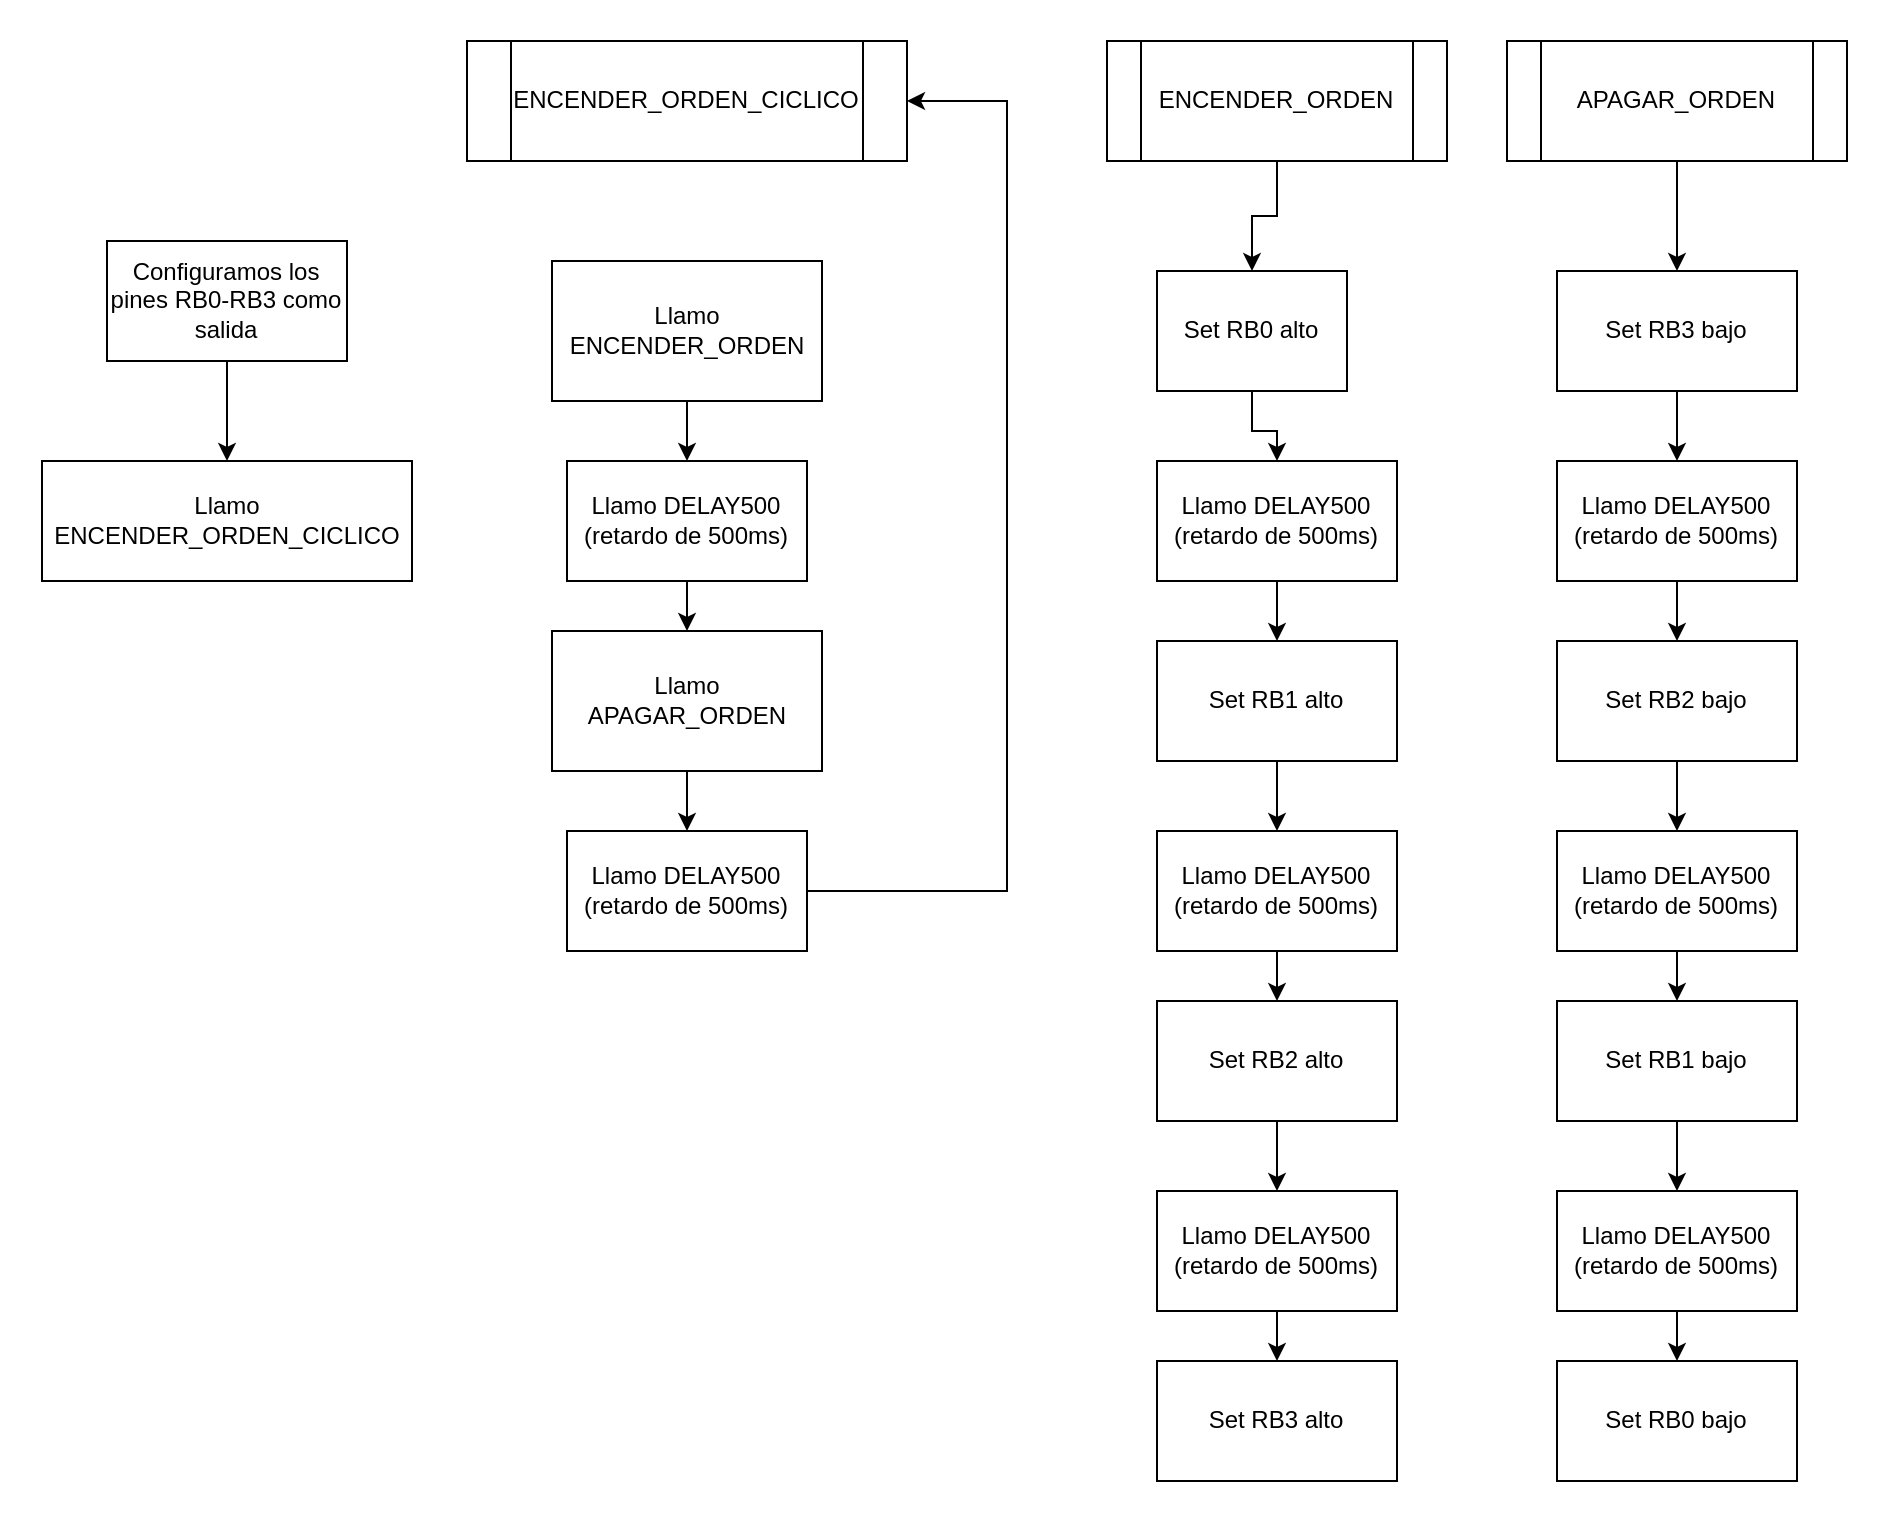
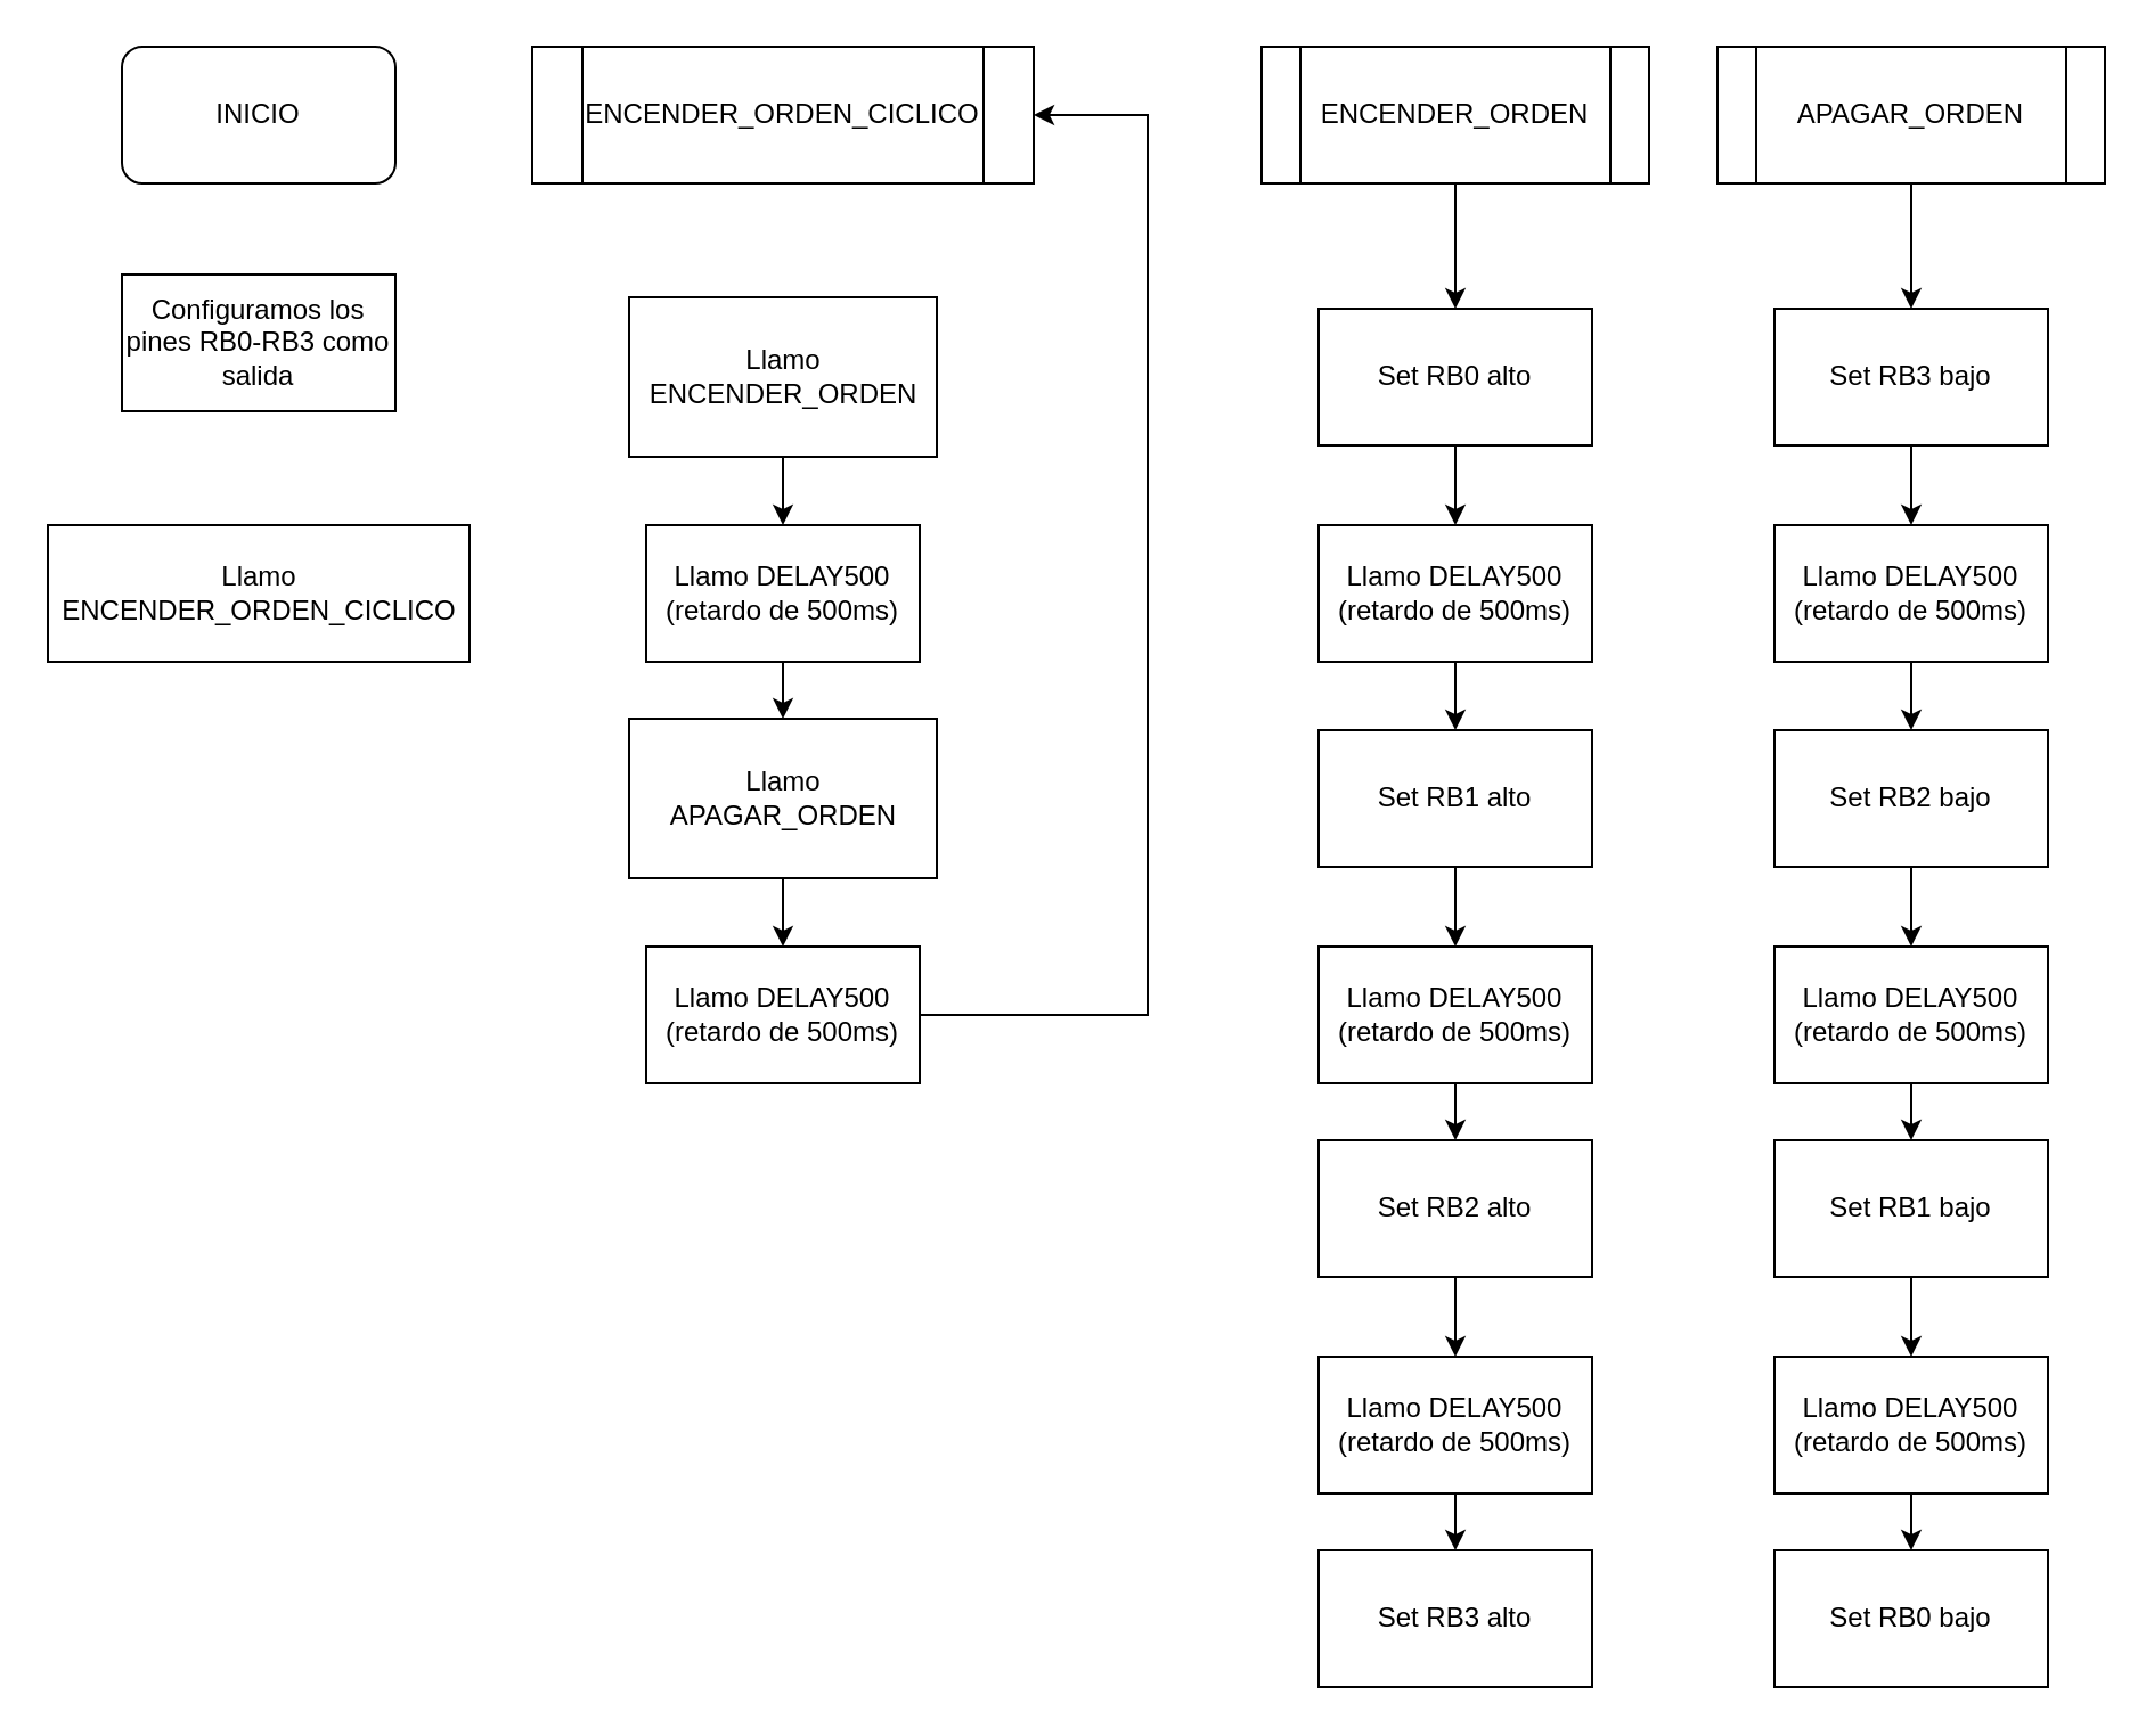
  <mxCell id="0" />
  <mxCell id="1" parent="0" />
- <mxCell id="3" value="" style="edgeStyle=orthogonalEdgeStyle;rounded=0;orthogonalLoop=1;jettySize=auto;html=1;" edge="1" parent="1" source="4" target="5"><mxGeometry relative="1" as="geometry" /></mxCell>
+ <mxCell id="2" value="INICIO" style="rounded=1;whiteSpace=wrap;html=1;" vertex="1" parent="1"><mxGeometry x="53" y="20" width="120" height="60" as="geometry" /></mxCell>
  <mxCell id="4" value="Configuramos los pines RB0-RB3 como salida" style="rounded=0;whiteSpace=wrap;html=1;" vertex="1" parent="1"><mxGeometry x="53" y="120" width="120" height="60" as="geometry" /></mxCell>
  <mxCell id="5" value="Llamo ENCENDER_ORDEN_CICLICO" style="rounded=0;whiteSpace=wrap;html=1;" vertex="1" parent="1"><mxGeometry x="20.5" y="230" width="185" height="60" as="geometry" /></mxCell>
  <mxCell id="6" value="ENCENDER_ORDEN_CICLICO" style="shape=process;whiteSpace=wrap;html=1;backgroundOutline=1;" vertex="1" parent="1"><mxGeometry x="233" y="20" width="220" height="60" as="geometry" /></mxCell>
  <mxCell id="7" style="edgeStyle=orthogonalEdgeStyle;rounded=0;orthogonalLoop=1;jettySize=auto;html=1;entryX=0.5;entryY=0;entryDx=0;entryDy=0;" edge="1" parent="1" source="8" target="25"><mxGeometry relative="1" as="geometry" /></mxCell>
  <mxCell id="8" value="Llamo&lt;br&gt;ENCENDER_ORDEN" style="whiteSpace=wrap;html=1;" vertex="1" parent="1"><mxGeometry x="275.5" y="130" width="135" height="70" as="geometry" /></mxCell>
  <mxCell id="9" value="" style="edgeStyle=orthogonalEdgeStyle;rounded=0;orthogonalLoop=1;jettySize=auto;html=1;" edge="1" parent="1" source="10" target="12"><mxGeometry relative="1" as="geometry" /></mxCell>
  <mxCell id="10" value="ENCENDER_ORDEN" style="shape=process;whiteSpace=wrap;html=1;backgroundOutline=1;" vertex="1" parent="1"><mxGeometry x="553" y="20" width="170" height="60" as="geometry" /></mxCell>
  <mxCell id="11" value="" style="edgeStyle=orthogonalEdgeStyle;rounded=0;orthogonalLoop=1;jettySize=auto;html=1;" edge="1" parent="1" source="12" target="14"><mxGeometry relative="1" as="geometry" /></mxCell>
- <mxCell id="12" value="Set RB0 alto" style="whiteSpace=wrap;html=1;" vertex="1" parent="1"><mxGeometry x="578" y="135" width="95" height="60" as="geometry" /></mxCell>
+ <mxCell id="12" value="Set RB0 alto" style="whiteSpace=wrap;html=1;" vertex="1" parent="1"><mxGeometry x="578" y="135" width="120" height="60" as="geometry" /></mxCell>
  <mxCell id="13" style="edgeStyle=orthogonalEdgeStyle;rounded=0;orthogonalLoop=1;jettySize=auto;html=1;entryX=0.5;entryY=0;entryDx=0;entryDy=0;" edge="1" parent="1" source="14" target="16"><mxGeometry relative="1" as="geometry" /></mxCell>
  <mxCell id="14" value="Llamo DELAY500&lt;br&gt;(retardo de 500ms)" style="whiteSpace=wrap;html=1;" vertex="1" parent="1"><mxGeometry x="578" y="230" width="120" height="60" as="geometry" /></mxCell>
  <mxCell id="15" value="" style="edgeStyle=orthogonalEdgeStyle;rounded=0;orthogonalLoop=1;jettySize=auto;html=1;" edge="1" parent="1" source="16" target="18"><mxGeometry relative="1" as="geometry" /></mxCell>
  <mxCell id="16" value="Set RB1 alto" style="whiteSpace=wrap;html=1;" vertex="1" parent="1"><mxGeometry x="578" y="320" width="120" height="60" as="geometry" /></mxCell>
  <mxCell id="17" style="edgeStyle=orthogonalEdgeStyle;rounded=0;orthogonalLoop=1;jettySize=auto;html=1;entryX=0.5;entryY=0;entryDx=0;entryDy=0;" edge="1" parent="1" source="18" target="20"><mxGeometry relative="1" as="geometry" /></mxCell>
  <mxCell id="18" value="Llamo DELAY500&lt;br&gt;(retardo de 500ms)" style="whiteSpace=wrap;html=1;" vertex="1" parent="1"><mxGeometry x="578" y="415" width="120" height="60" as="geometry" /></mxCell>
  <mxCell id="19" value="" style="edgeStyle=orthogonalEdgeStyle;rounded=0;orthogonalLoop=1;jettySize=auto;html=1;" edge="1" parent="1" source="20" target="21"><mxGeometry relative="1" as="geometry" /></mxCell>
  <mxCell id="20" value="Set RB2&amp;nbsp;alto" style="whiteSpace=wrap;html=1;" vertex="1" parent="1"><mxGeometry x="578" y="500" width="120" height="60" as="geometry" /></mxCell>
  <mxCell id="21" value="Llamo DELAY500&lt;br&gt;(retardo de 500ms)" style="whiteSpace=wrap;html=1;" vertex="1" parent="1"><mxGeometry x="578" y="595" width="120" height="60" as="geometry" /></mxCell>
  <mxCell id="22" style="edgeStyle=orthogonalEdgeStyle;rounded=0;orthogonalLoop=1;jettySize=auto;html=1;entryX=0.5;entryY=0;entryDx=0;entryDy=0;" edge="1" parent="1" target="23"><mxGeometry relative="1" as="geometry"><mxPoint x="638" y="655" as="sourcePoint" /></mxGeometry></mxCell>
  <mxCell id="23" value="Set RB3 alto" style="whiteSpace=wrap;html=1;" vertex="1" parent="1"><mxGeometry x="578" y="680" width="120" height="60" as="geometry" /></mxCell>
  <mxCell id="24" style="edgeStyle=orthogonalEdgeStyle;rounded=0;orthogonalLoop=1;jettySize=auto;html=1;entryX=0.5;entryY=0;entryDx=0;entryDy=0;" edge="1" parent="1" source="25" target="42"><mxGeometry relative="1" as="geometry" /></mxCell>
  <mxCell id="25" value="Llamo DELAY500&lt;br&gt;(retardo de 500ms)" style="whiteSpace=wrap;html=1;" vertex="1" parent="1"><mxGeometry x="283" y="230" width="120" height="60" as="geometry" /></mxCell>
  <mxCell id="26" style="edgeStyle=orthogonalEdgeStyle;rounded=0;orthogonalLoop=1;jettySize=auto;html=1;entryX=0.5;entryY=0;entryDx=0;entryDy=0;" edge="1" parent="1" source="27" target="29"><mxGeometry relative="1" as="geometry" /></mxCell>
  <mxCell id="27" value="APAGAR_ORDEN" style="shape=process;whiteSpace=wrap;html=1;backgroundOutline=1;" vertex="1" parent="1"><mxGeometry x="753" y="20" width="170" height="60" as="geometry" /></mxCell>
  <mxCell id="28" value="" style="edgeStyle=orthogonalEdgeStyle;rounded=0;orthogonalLoop=1;jettySize=auto;html=1;" edge="1" parent="1" source="29" target="31"><mxGeometry relative="1" as="geometry" /></mxCell>
  <mxCell id="29" value="Set RB3 bajo" style="whiteSpace=wrap;html=1;" vertex="1" parent="1"><mxGeometry x="778" y="135" width="120" height="60" as="geometry" /></mxCell>
  <mxCell id="30" style="edgeStyle=orthogonalEdgeStyle;rounded=0;orthogonalLoop=1;jettySize=auto;html=1;entryX=0.5;entryY=0;entryDx=0;entryDy=0;" edge="1" parent="1" source="31" target="33"><mxGeometry relative="1" as="geometry" /></mxCell>
  <mxCell id="31" value="Llamo DELAY500&lt;br&gt;(retardo de 500ms)" style="whiteSpace=wrap;html=1;" vertex="1" parent="1"><mxGeometry x="778" y="230" width="120" height="60" as="geometry" /></mxCell>
  <mxCell id="32" value="" style="edgeStyle=orthogonalEdgeStyle;rounded=0;orthogonalLoop=1;jettySize=auto;html=1;" edge="1" parent="1" source="33" target="35"><mxGeometry relative="1" as="geometry" /></mxCell>
  <mxCell id="33" value="Set RB2 bajo" style="whiteSpace=wrap;html=1;" vertex="1" parent="1"><mxGeometry x="778" y="320" width="120" height="60" as="geometry" /></mxCell>
  <mxCell id="34" style="edgeStyle=orthogonalEdgeStyle;rounded=0;orthogonalLoop=1;jettySize=auto;html=1;entryX=0.5;entryY=0;entryDx=0;entryDy=0;" edge="1" parent="1" source="35" target="37"><mxGeometry relative="1" as="geometry" /></mxCell>
  <mxCell id="35" value="Llamo DELAY500&lt;br&gt;(retardo de 500ms)" style="whiteSpace=wrap;html=1;" vertex="1" parent="1"><mxGeometry x="778" y="415" width="120" height="60" as="geometry" /></mxCell>
  <mxCell id="36" value="" style="edgeStyle=orthogonalEdgeStyle;rounded=0;orthogonalLoop=1;jettySize=auto;html=1;" edge="1" parent="1" source="37" target="38"><mxGeometry relative="1" as="geometry" /></mxCell>
  <mxCell id="37" value="Set RB1 bajo" style="whiteSpace=wrap;html=1;" vertex="1" parent="1"><mxGeometry x="778" y="500" width="120" height="60" as="geometry" /></mxCell>
  <mxCell id="38" value="Llamo DELAY500&lt;br&gt;(retardo de 500ms)" style="whiteSpace=wrap;html=1;" vertex="1" parent="1"><mxGeometry x="778" y="595" width="120" height="60" as="geometry" /></mxCell>
  <mxCell id="39" style="edgeStyle=orthogonalEdgeStyle;rounded=0;orthogonalLoop=1;jettySize=auto;html=1;entryX=0.5;entryY=0;entryDx=0;entryDy=0;" edge="1" parent="1" target="40"><mxGeometry relative="1" as="geometry"><mxPoint x="838" y="655" as="sourcePoint" /></mxGeometry></mxCell>
  <mxCell id="40" value="Set RB0 bajo" style="whiteSpace=wrap;html=1;" vertex="1" parent="1"><mxGeometry x="778" y="680" width="120" height="60" as="geometry" /></mxCell>
  <mxCell id="41" style="edgeStyle=orthogonalEdgeStyle;rounded=0;orthogonalLoop=1;jettySize=auto;html=1;entryX=0.5;entryY=0;entryDx=0;entryDy=0;" edge="1" parent="1" source="42" target="44"><mxGeometry relative="1" as="geometry" /></mxCell>
  <mxCell id="42" value="Llamo&lt;br&gt;APAGAR_ORDEN" style="whiteSpace=wrap;html=1;" vertex="1" parent="1"><mxGeometry x="275.5" y="315" width="135" height="70" as="geometry" /></mxCell>
  <mxCell id="43" style="edgeStyle=orthogonalEdgeStyle;rounded=0;orthogonalLoop=1;jettySize=auto;html=1;entryX=1;entryY=0.5;entryDx=0;entryDy=0;" edge="1" parent="1" source="44" target="6"><mxGeometry relative="1" as="geometry"><Array as="points"><mxPoint x="503" y="445" /><mxPoint x="503" y="50" /></Array></mxGeometry></mxCell>
  <mxCell id="44" value="Llamo DELAY500&lt;br&gt;(retardo de 500ms)" style="whiteSpace=wrap;html=1;" vertex="1" parent="1"><mxGeometry x="283" y="415" width="120" height="60" as="geometry" /></mxCell>
